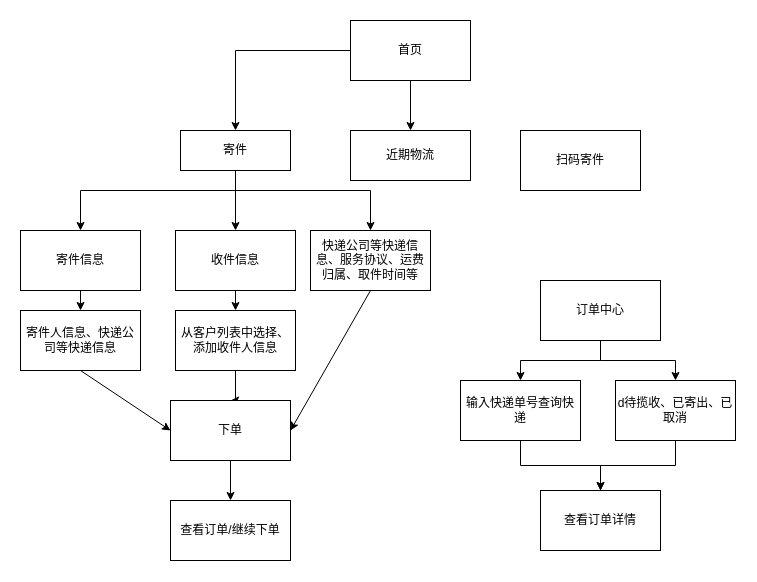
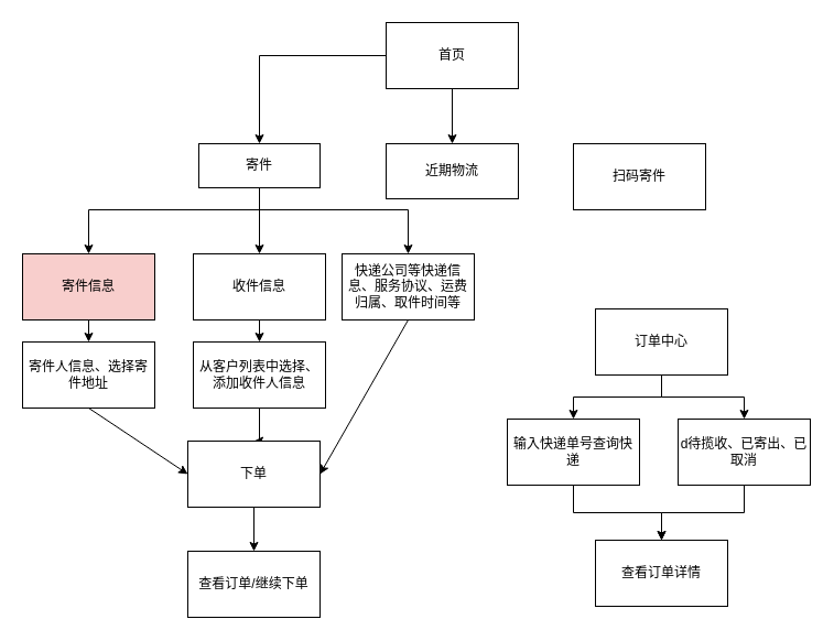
  <mxCell id="0" />
  <mxCell id="1" parent="0" />
  <mxCell id="2" style="edgeStyle=orthogonalEdgeStyle;rounded=0;orthogonalLoop=1;jettySize=auto;html=1;entryX=0.5;entryY=0;entryDx=0;entryDy=0;" edge="1" parent="1" source="3" target="7"><mxGeometry relative="1" as="geometry" /></mxCell>
  <mxCell id="3" value="&lt;font style=&quot;vertical-align: inherit&quot;&gt;&lt;font style=&quot;vertical-align: inherit&quot;&gt;首页&lt;/font&gt;&lt;/font&gt;" style="rounded=0;whiteSpace=wrap;html=1;" vertex="1" parent="1"><mxGeometry x="350" y="20" width="120" height="60" as="geometry" /></mxCell>
  <mxCell id="4" value="" style="edgeStyle=orthogonalEdgeStyle;rounded=0;orthogonalLoop=1;jettySize=auto;html=1;" edge="1" parent="1" source="3" target="8"><mxGeometry relative="1" as="geometry" /></mxCell>
  <mxCell id="5" value="" style="edgeStyle=orthogonalEdgeStyle;rounded=0;orthogonalLoop=1;jettySize=auto;html=1;entryX=0.5;entryY=0;entryDx=0;entryDy=0;" edge="1" parent="1" source="7" target="10"><mxGeometry relative="1" as="geometry"><Array as="points"><mxPoint x="235" y="190" /><mxPoint y="190" x="80" /></Array></mxGeometry></mxCell>
  <mxCell id="6" style="edgeStyle=orthogonalEdgeStyle;rounded=0;orthogonalLoop=1;jettySize=auto;html=1;exitX=0.5;exitY=1;exitDx=0;exitDy=0;entryX=0.5;entryY=0;entryDx=0;entryDy=0;" edge="1" parent="1" source="7" target="12"><mxGeometry relative="1" as="geometry"><Array as="points"><mxPoint x="235" y="190" /><mxPoint x="370" y="190" /></Array></mxGeometry></mxCell>
  <mxCell id="7" value="&lt;font style=&quot;vertical-align: inherit&quot;&gt;&lt;font style=&quot;vertical-align: inherit&quot;&gt;寄件&lt;/font&gt;&lt;/font&gt;" style="rounded=0;whiteSpace=wrap;html=1;" vertex="1" parent="1"><mxGeometry x="180" y="130" width="110" height="40" as="geometry" /></mxCell>
  <mxCell id="8" value="&lt;font style=&quot;vertical-align: inherit&quot;&gt;&lt;font style=&quot;vertical-align: inherit&quot;&gt;&lt;font style=&quot;vertical-align: inherit&quot;&gt;&lt;font style=&quot;vertical-align: inherit&quot;&gt;&lt;font style=&quot;vertical-align: inherit&quot;&gt;&lt;font style=&quot;vertical-align: inherit&quot;&gt;近期物流&lt;/font&gt;&lt;/font&gt;&lt;/font&gt;&lt;/font&gt;&lt;/font&gt;&lt;/font&gt;" style="rounded=0;whiteSpace=wrap;html=1;" vertex="1" parent="1"><mxGeometry x="350" y="130" width="120" height="50" as="geometry" /></mxCell>
  <mxCell id="9" value="&lt;font style=&quot;vertical-align: inherit&quot;&gt;&lt;font style=&quot;vertical-align: inherit&quot;&gt;&lt;font style=&quot;vertical-align: inherit&quot;&gt;&lt;font style=&quot;vertical-align: inherit&quot;&gt;扫码寄件&lt;/font&gt;&lt;/font&gt;&lt;/font&gt;&lt;/font&gt;" style="rounded=0;whiteSpace=wrap;html=1;" vertex="1" parent="1"><mxGeometry x="520" y="130" width="120" height="60" as="geometry" /></mxCell>
- <mxCell id="10" value="&lt;font style=&quot;vertical-align: inherit&quot;&gt;&lt;font style=&quot;vertical-align: inherit&quot;&gt;寄件信息&lt;/font&gt;&lt;/font&gt;" style="rounded=0;whiteSpace=wrap;html=1;" vertex="1" parent="1"><mxGeometry x="20" y="230" width="120" height="60" as="geometry" /></mxCell>
+ <mxCell id="10" value="&lt;font style=&quot;vertical-align: inherit&quot;&gt;&lt;font style=&quot;vertical-align: inherit&quot;&gt;寄件信息&lt;/font&gt;&lt;/font&gt;" style="rounded=0;whiteSpace=wrap;html=1;fillColor=#f8cecc;" vertex="1" parent="1"><mxGeometry x="20" y="230" width="120" height="60" as="geometry" /></mxCell>
  <mxCell id="11" value="&lt;font style=&quot;vertical-align: inherit&quot;&gt;&lt;font style=&quot;vertical-align: inherit&quot;&gt;&lt;font style=&quot;vertical-align: inherit&quot;&gt;&lt;font style=&quot;vertical-align: inherit&quot;&gt;收件信息&lt;/font&gt;&lt;/font&gt;&lt;/font&gt;&lt;/font&gt;" style="rounded=0;whiteSpace=wrap;html=1;" vertex="1" parent="1"><mxGeometry x="175" y="230" width="120" height="60" as="geometry" /></mxCell>
  <mxCell id="12" value="&lt;font style=&quot;vertical-align: inherit&quot;&gt;&lt;font style=&quot;vertical-align: inherit&quot;&gt;&lt;font style=&quot;vertical-align: inherit&quot;&gt;&lt;font style=&quot;vertical-align: inherit&quot;&gt;快递公司等快递信息、服务协议、运费归属、取件时间等&lt;/font&gt;&lt;/font&gt;&lt;/font&gt;&lt;/font&gt;" style="rounded=0;whiteSpace=wrap;html=1;" vertex="1" parent="1"><mxGeometry x="310" y="230" width="120" height="60" as="geometry" /></mxCell>
- <mxCell id="13" value="&lt;font style=&quot;vertical-align: inherit&quot;&gt;&lt;font style=&quot;vertical-align: inherit&quot;&gt;寄件人信息、快递公司等快递信息&lt;/font&gt;&lt;/font&gt;" style="rounded=0;whiteSpace=wrap;html=1;" vertex="1" parent="1"><mxGeometry x="20" y="310" width="120" height="60" as="geometry" /></mxCell>
+ <mxCell id="13" value="&lt;font style=&quot;vertical-align: inherit&quot;&gt;&lt;font style=&quot;vertical-align: inherit&quot;&gt;寄件人信息、选择寄件地址&lt;/font&gt;&lt;/font&gt;" style="rounded=0;whiteSpace=wrap;html=1;" vertex="1" parent="1"><mxGeometry x="20" y="310" width="120" height="60" as="geometry" /></mxCell>
  <mxCell id="14" value="" style="edgeStyle=orthogonalEdgeStyle;rounded=0;orthogonalLoop=1;jettySize=auto;html=1;entryX=0.5;entryY=0;entryDx=0;entryDy=0;" edge="1" parent="1" source="15" target="20"><mxGeometry relative="1" as="geometry"><Array as="points"><mxPoint x="235" y="400" /></Array></mxGeometry></mxCell>
  <mxCell id="15" value="&lt;font style=&quot;vertical-align: inherit&quot;&gt;&lt;font style=&quot;vertical-align: inherit&quot;&gt;从客户列表中选择、添加收件人信息&lt;/font&gt;&lt;/font&gt;" style="rounded=0;whiteSpace=wrap;html=1;" vertex="1" parent="1"><mxGeometry x="175" y="310" width="120" height="60" as="geometry" /></mxCell>
  <mxCell id="16" value="" style="endArrow=classic;html=1;rounded=0;exitX=0.5;exitY=1;exitDx=0;exitDy=0;entryX=0.5;entryY=0;entryDx=0;entryDy=0;" edge="1" parent="1" source="7" target="11"><mxGeometry width="50" height="50" relative="1" as="geometry"><mxPoint x="470" y="290" as="sourcePoint" /><mxPoint x="520" y="240" as="targetPoint" /></mxGeometry></mxCell>
  <mxCell id="17" value="" style="endArrow=classic;html=1;rounded=0;exitX=0.5;exitY=1;exitDx=0;exitDy=0;entryX=0.5;entryY=0;entryDx=0;entryDy=0;" edge="1" parent="1" source="10" target="13"><mxGeometry width="50" height="50" relative="1" as="geometry"><mxPoint x="470" y="290" as="sourcePoint" /><mxPoint x="520" y="240" as="targetPoint" /></mxGeometry></mxCell>
  <mxCell id="18" value="" style="endArrow=classic;html=1;rounded=0;exitX=0.5;exitY=1;exitDx=0;exitDy=0;entryX=0.5;entryY=0;entryDx=0;entryDy=0;" edge="1" parent="1" source="11" target="15"><mxGeometry width="50" height="50" relative="1" as="geometry"><mxPoint x="470" y="290" as="sourcePoint" /><mxPoint x="520" y="240" as="targetPoint" /></mxGeometry></mxCell>
  <mxCell id="19" value="" style="edgeStyle=orthogonalEdgeStyle;rounded=0;orthogonalLoop=1;jettySize=auto;html=1;" edge="1" parent="1" source="20" target="23"><mxGeometry relative="1" as="geometry" /></mxCell>
  <mxCell id="20" value="&lt;font style=&quot;vertical-align: inherit&quot;&gt;&lt;font style=&quot;vertical-align: inherit&quot;&gt;&lt;font style=&quot;vertical-align: inherit&quot;&gt;&lt;font style=&quot;vertical-align: inherit&quot;&gt;&lt;font style=&quot;vertical-align: inherit&quot;&gt;&lt;font style=&quot;vertical-align: inherit&quot;&gt;&lt;font style=&quot;vertical-align: inherit&quot;&gt;&lt;font style=&quot;vertical-align: inherit&quot;&gt;下单&lt;/font&gt;&lt;/font&gt;&lt;/font&gt;&lt;/font&gt;&lt;/font&gt;&lt;/font&gt;&lt;/font&gt;&lt;/font&gt;" style="rounded=0;whiteSpace=wrap;html=1;" vertex="1" parent="1"><mxGeometry x="170" y="400" width="120" height="60" as="geometry" /></mxCell>
  <mxCell id="21" value="" style="endArrow=classic;html=1;rounded=0;exitX=0.5;exitY=1;exitDx=0;exitDy=0;entryX=0;entryY=0.5;entryDx=0;entryDy=0;" edge="1" parent="1" source="13" target="20"><mxGeometry width="50" height="50" relative="1" as="geometry"><mxPoint x="470" y="390" as="sourcePoint" /><mxPoint x="520" y="340" as="targetPoint" /></mxGeometry></mxCell>
  <mxCell id="22" value="" style="endArrow=classic;html=1;rounded=0;exitX=0.5;exitY=1;exitDx=0;exitDy=0;entryX=1;entryY=0.5;entryDx=0;entryDy=0;" edge="1" parent="1" source="12" target="20"><mxGeometry width="50" height="50" relative="1" as="geometry"><mxPoint x="470" y="390" as="sourcePoint" /><mxPoint x="520" y="340" as="targetPoint" /></mxGeometry></mxCell>
  <mxCell id="23" value="&lt;font style=&quot;vertical-align: inherit&quot;&gt;&lt;font style=&quot;vertical-align: inherit&quot;&gt;&lt;font style=&quot;vertical-align: inherit&quot;&gt;&lt;font style=&quot;vertical-align: inherit&quot;&gt;查看订单/继续下单&lt;/font&gt;&lt;/font&gt;&lt;/font&gt;&lt;/font&gt;" style="rounded=0;whiteSpace=wrap;html=1;" vertex="1" parent="1"><mxGeometry x="170" y="500" width="120" height="60" as="geometry" /></mxCell>
  <mxCell id="24" value="" style="edgeStyle=orthogonalEdgeStyle;rounded=0;orthogonalLoop=1;jettySize=auto;html=1;" edge="1" parent="1" source="26" target="28"><mxGeometry relative="1" as="geometry" /></mxCell>
  <mxCell id="25" value="" style="edgeStyle=orthogonalEdgeStyle;rounded=0;orthogonalLoop=1;jettySize=auto;html=1;" edge="1" parent="1" source="26" target="30"><mxGeometry relative="1" as="geometry" /></mxCell>
  <mxCell id="26" value="&lt;font style=&quot;vertical-align: inherit&quot;&gt;&lt;font style=&quot;vertical-align: inherit&quot;&gt;&lt;font style=&quot;vertical-align: inherit&quot;&gt;&lt;font style=&quot;vertical-align: inherit&quot;&gt;订单中心&lt;/font&gt;&lt;/font&gt;&lt;/font&gt;&lt;/font&gt;" style="rounded=0;whiteSpace=wrap;html=1;" vertex="1" parent="1"><mxGeometry x="540" y="280" width="120" height="60" as="geometry" /></mxCell>
  <mxCell id="27" style="edgeStyle=orthogonalEdgeStyle;rounded=0;orthogonalLoop=1;jettySize=auto;html=1;entryX=0.5;entryY=0;entryDx=0;entryDy=0;" edge="1" parent="1" source="28" target="31"><mxGeometry relative="1" as="geometry" /></mxCell>
  <mxCell id="28" value="&lt;font style=&quot;vertical-align: inherit&quot;&gt;&lt;font style=&quot;vertical-align: inherit&quot;&gt;&lt;font style=&quot;vertical-align: inherit&quot;&gt;&lt;font style=&quot;vertical-align: inherit&quot;&gt;输入快递单号查询快递&lt;/font&gt;&lt;/font&gt;&lt;/font&gt;&lt;/font&gt;" style="rounded=0;whiteSpace=wrap;html=1;" vertex="1" parent="1"><mxGeometry x="460" y="380" width="120" height="60" as="geometry" /></mxCell>
  <mxCell id="29" value="" style="edgeStyle=orthogonalEdgeStyle;rounded=0;orthogonalLoop=1;jettySize=auto;html=1;" edge="1" parent="1" source="30" target="31"><mxGeometry relative="1" as="geometry" /></mxCell>
  <mxCell id="30" value="&lt;font style=&quot;vertical-align: inherit&quot;&gt;&lt;font style=&quot;vertical-align: inherit&quot;&gt;d待揽收、已寄出、已取消&lt;/font&gt;&lt;/font&gt;" style="rounded=0;whiteSpace=wrap;html=1;" vertex="1" parent="1"><mxGeometry x="615" y="380" width="120" height="60" as="geometry" /></mxCell>
  <mxCell id="31" value="&lt;font style=&quot;vertical-align: inherit&quot;&gt;&lt;font style=&quot;vertical-align: inherit&quot;&gt;查看订单详情&lt;/font&gt;&lt;/font&gt;" style="whiteSpace=wrap;html=1;rounded=0;" vertex="1" parent="1"><mxGeometry x="540" y="490" width="120" height="60" as="geometry" /></mxCell>
